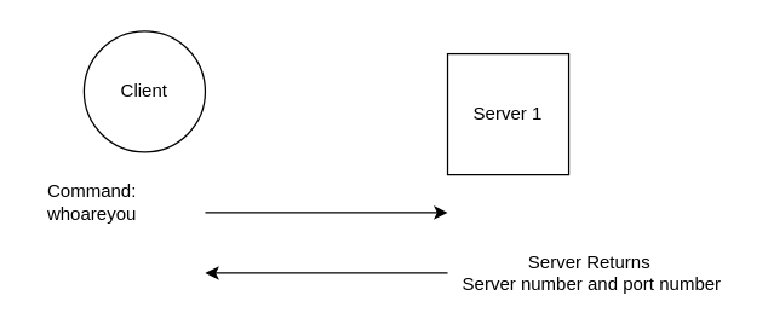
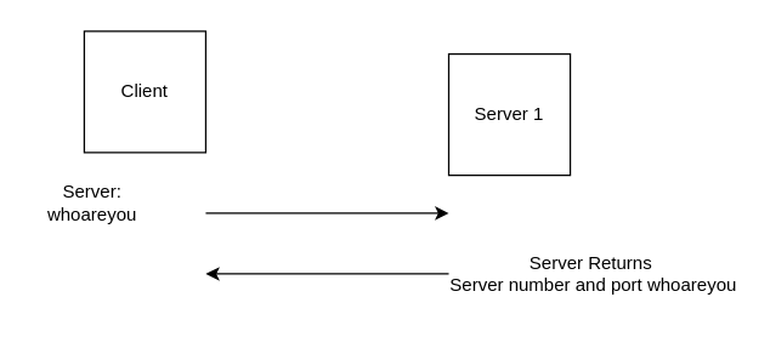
  <mxCell id="0" />
  <mxCell id="1" parent="0" />
- <mxCell id="2" value="Client" style="ellipse;whiteSpace=wrap;html=1;aspect=fixed;" parent="1" vertex="1"><mxGeometry x="55" y="20" width="80" height="80" as="geometry" /></mxCell>
+ <mxCell id="2" value="Client" style="whiteSpace=wrap;html=1;aspect=fixed;" parent="1" vertex="1"><mxGeometry x="55" y="20" width="80" height="80" as="geometry" /></mxCell>
  <mxCell id="3" value="Server 1" style="whiteSpace=wrap;html=1;aspect=fixed;" parent="1" vertex="1"><mxGeometry x="295" y="35" width="80" height="80" as="geometry" /></mxCell>
  <mxCell id="4" value="" style="endArrow=classic;html=1;" parent="1" edge="1"><mxGeometry width="50" height="50" relative="1" as="geometry"><mxPoint x="295" y="180" as="sourcePoint" /><mxPoint x="135" y="180" as="targetPoint" /></mxGeometry></mxCell>
  <mxCell id="5" value="" style="endArrow=classic;html=1;" parent="1" edge="1"><mxGeometry width="50" height="50" relative="1" as="geometry"><mxPoint x="135" y="140" as="sourcePoint" /><mxPoint x="295" y="140" as="targetPoint" /></mxGeometry></mxCell>
- <mxCell id="6" value="Command:&lt;div&gt;whoareyou&lt;/div&gt;" style="text;html=1;align=center;verticalAlign=middle;resizable=0;points=[];autosize=1;strokeColor=none;fillColor=none;" parent="1" vertex="1"><mxGeometry x="20" y="113" width="80" height="40" as="geometry" /></mxCell>
- <mxCell id="7" value="Server Returns&amp;nbsp;&lt;div&gt;Server number and port number&lt;/div&gt;" style="text;html=1;align=center;verticalAlign=middle;resizable=0;points=[];autosize=1;strokeColor=none;fillColor=none;" parent="1" vertex="1"><mxGeometry x="295" y="160" width="190" height="40" as="geometry" /></mxCell>
+ <mxCell id="6" value="Server:&lt;div&gt;whoareyou&lt;/div&gt;" style="text;html=1;align=center;verticalAlign=middle;resizable=0;points=[];autosize=1;strokeColor=none;fillColor=none;" parent="1" vertex="1"><mxGeometry x="20" y="113" width="80" height="40" as="geometry" /></mxCell>
+ <mxCell id="7" value="Server Returns&amp;nbsp;&lt;div&gt;Server number and port whoareyou&lt;/div&gt;" style="text;html=1;align=center;verticalAlign=middle;resizable=0;points=[];autosize=1;strokeColor=none;fillColor=none;" parent="1" vertex="1"><mxGeometry x="295" y="160" width="190" height="40" as="geometry" /></mxCell>
